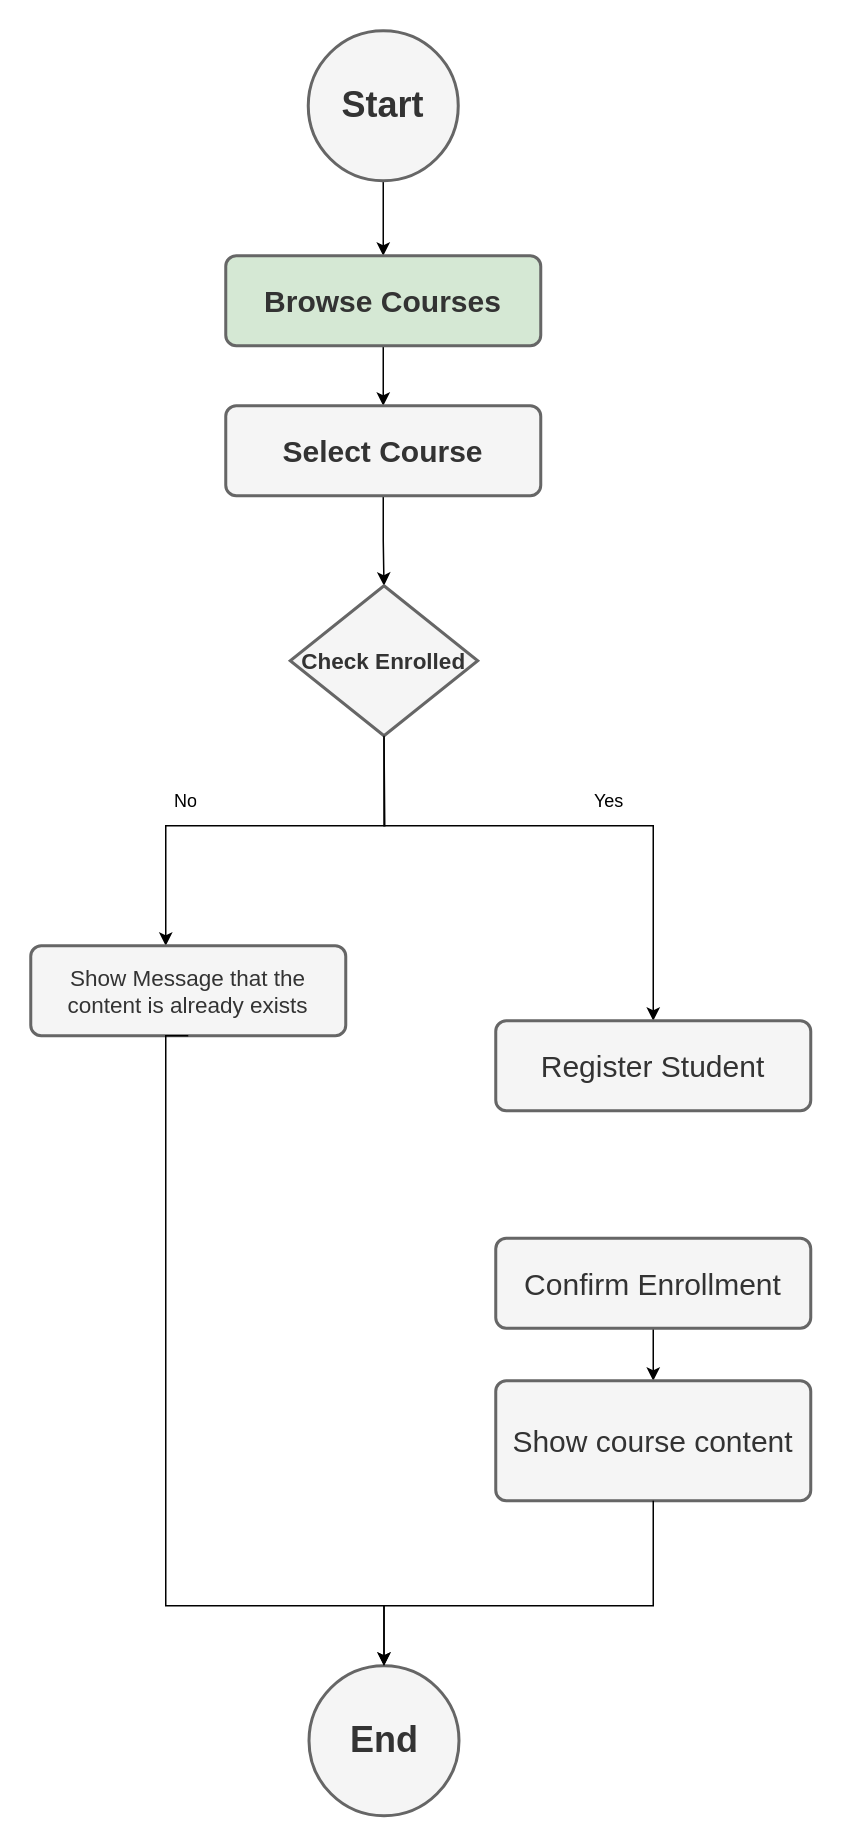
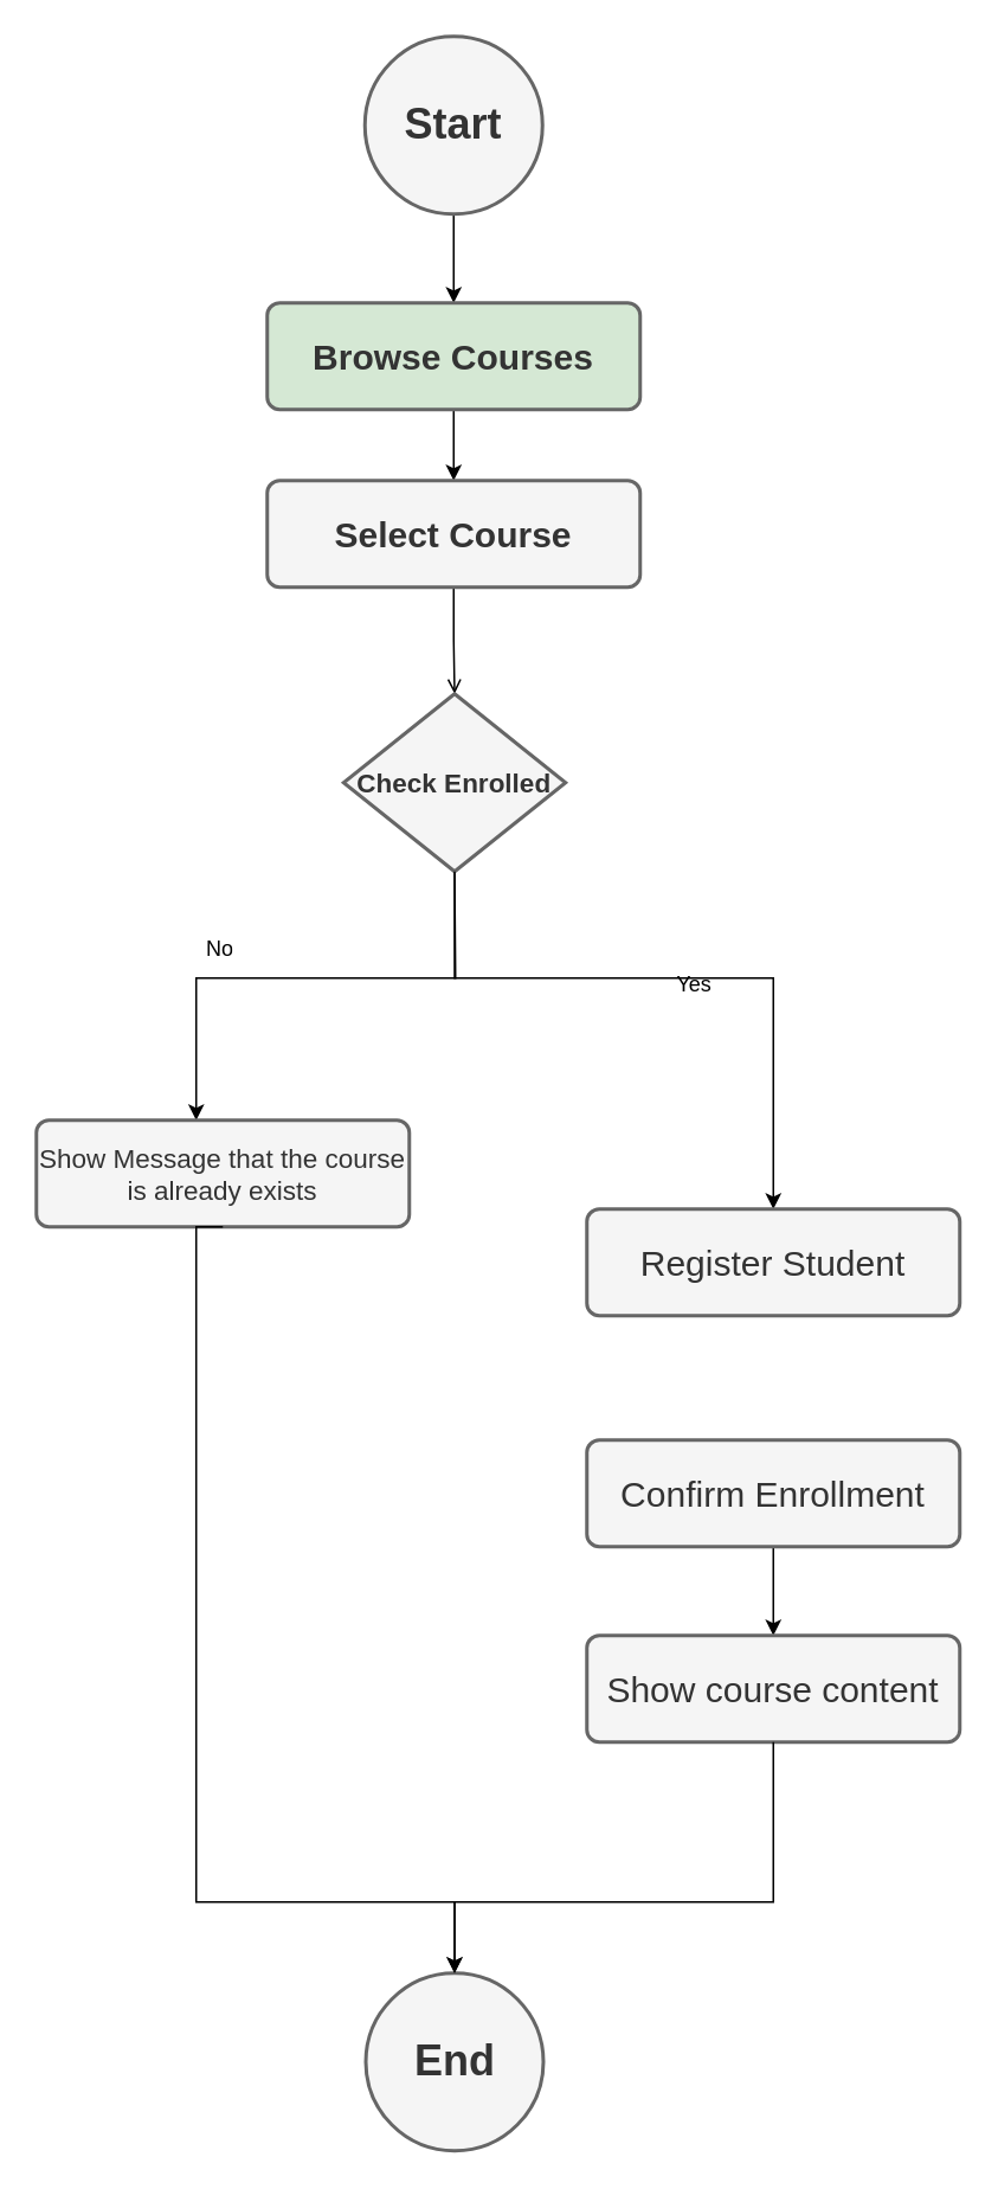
  <mxCell id="0" />
  <mxCell id="1" parent="0" />
  <mxCell id="2" style="edgeStyle=orthogonalEdgeStyle;rounded=0;orthogonalLoop=1;jettySize=auto;html=1;exitX=0.5;exitY=1;exitDx=0;exitDy=0;exitPerimeter=0;entryX=0.5;entryY=0;entryDx=0;entryDy=0;" edge="1" parent="1" source="3" target="5"><mxGeometry relative="1" as="geometry" /></mxCell>
  <mxCell id="3" value="&lt;h1&gt;Start&lt;/h1&gt;" style="strokeWidth=2;html=1;shape=mxgraph.flowchart.start_2;whiteSpace=wrap;fillColor=#f5f5f5;fontColor=#333333;strokeColor=#666666;" vertex="1" parent="1"><mxGeometry x="205" y="20" width="100" height="100" as="geometry" /></mxCell>
  <mxCell id="4" style="edgeStyle=orthogonalEdgeStyle;rounded=0;orthogonalLoop=1;jettySize=auto;html=1;exitX=0.5;exitY=1;exitDx=0;exitDy=0;entryX=0.5;entryY=0;entryDx=0;entryDy=0;" edge="1" parent="1" source="5" target="7"><mxGeometry relative="1" as="geometry" /></mxCell>
  <mxCell id="5" value="Browse Courses" style="rounded=1;whiteSpace=wrap;html=1;absoluteArcSize=1;arcSize=14;strokeWidth=2;fontStyle=1;fontSize=20;fillColor=#d5e8d4;fontColor=#333333;strokeColor=#666666;" vertex="1" parent="1"><mxGeometry x="150" y="170" width="210" height="60" as="geometry" /></mxCell>
- <mxCell id="6" style="edgeStyle=orthogonalEdgeStyle;rounded=0;orthogonalLoop=1;jettySize=auto;html=1;exitX=0.5;exitY=1;exitDx=0;exitDy=0;" edge="1" parent="1" source="7" target="9"><mxGeometry relative="1" as="geometry" /></mxCell>
+ <mxCell id="6" style="edgeStyle=orthogonalEdgeStyle;rounded=0;orthogonalLoop=1;jettySize=auto;html=1;exitX=0.5;exitY=1;exitDx=0;exitDy=0;endArrow=open;" edge="1" parent="1" source="7" target="9"><mxGeometry relative="1" as="geometry" /></mxCell>
  <mxCell id="7" value="Select Course" style="rounded=1;whiteSpace=wrap;html=1;absoluteArcSize=1;arcSize=14;strokeWidth=2;fontSize=20;fontStyle=1;fillColor=#f5f5f5;fontColor=#333333;strokeColor=#666666;" vertex="1" parent="1"><mxGeometry x="150" y="270" width="210" height="60" as="geometry" /></mxCell>
  <mxCell id="8" style="edgeStyle=orthogonalEdgeStyle;rounded=0;orthogonalLoop=1;jettySize=auto;html=1;exitX=0.5;exitY=1;exitDx=0;exitDy=0;exitPerimeter=0;entryX=0.5;entryY=0;entryDx=0;entryDy=0;" edge="1" parent="1" source="9" target="16"><mxGeometry relative="1" as="geometry"><mxPoint x="430" y="610" as="targetPoint" /><Array as="points"><mxPoint x="255" y="550" /><mxPoint x="435" y="550" /></Array></mxGeometry></mxCell>
  <mxCell id="9" value="Check Enrolled" style="strokeWidth=2;html=1;shape=mxgraph.flowchart.decision;whiteSpace=wrap;fontSize=15;fontStyle=1;fillColor=#f5f5f5;fontColor=#333333;strokeColor=#666666;" vertex="1" parent="1"><mxGeometry x="193" y="390" width="125" height="100" as="geometry" /></mxCell>
  <mxCell id="10" value="" style="endArrow=classic;html=1;rounded=0;exitX=0.5;exitY=1;exitDx=0;exitDy=0;exitPerimeter=0;" edge="1" parent="1" source="9"><mxGeometry width="50" height="50" relative="1" as="geometry"><mxPoint x="30" y="480" as="sourcePoint" /><mxPoint x="110" y="630" as="targetPoint" /><Array as="points"><mxPoint x="256" y="550" /><mxPoint x="110" y="550" /></Array></mxGeometry></mxCell>
  <mxCell id="11" value="&lt;div&gt;No&lt;/div&gt;" style="text;strokeColor=none;fillColor=none;spacingLeft=4;spacingRight=4;overflow=hidden;rotatable=0;points=[[0,0.5],[1,0.5]];portConstraint=eastwest;fontSize=12;whiteSpace=wrap;html=1;" vertex="1" parent="1"><mxGeometry x="110" y="520" width="40" height="30" as="geometry" /></mxCell>
- <mxCell id="12" value="Yes" style="text;strokeColor=none;fillColor=none;spacingLeft=4;spacingRight=4;overflow=hidden;rotatable=0;points=[[0,0.5],[1,0.5]];portConstraint=eastwest;fontSize=12;whiteSpace=wrap;html=1;" vertex="1" parent="1"><mxGeometry x="390" y="520" width="40" height="30" as="geometry" /></mxCell>
- <mxCell id="13" value="Show Message that the content is already exists" style="rounded=1;whiteSpace=wrap;html=1;absoluteArcSize=1;arcSize=14;strokeWidth=2;fontSize=15;fillColor=#f5f5f5;fontColor=#333333;strokeColor=#666666;" vertex="1" parent="1"><mxGeometry x="20" y="630" width="210" height="60" as="geometry" /></mxCell>
+ <mxCell id="12" value="Yes" style="text;strokeColor=none;fillColor=none;spacingLeft=4;spacingRight=4;overflow=hidden;rotatable=0;points=[[0,0.5],[1,0.5]];portConstraint=eastwest;fontSize=12;whiteSpace=wrap;html=1;" vertex="1" parent="1"><mxGeometry x="375" y="540" width="40" height="30" as="geometry" /></mxCell>
+ <mxCell id="13" value="Show Message that the course is already exists" style="rounded=1;whiteSpace=wrap;html=1;absoluteArcSize=1;arcSize=14;strokeWidth=2;fontSize=15;fillColor=#f5f5f5;fontColor=#333333;strokeColor=#666666;" vertex="1" parent="1"><mxGeometry x="20" y="630" width="210" height="60" as="geometry" /></mxCell>
  <mxCell id="14" value="&lt;h1&gt;End&lt;/h1&gt;" style="strokeWidth=2;html=1;shape=mxgraph.flowchart.start_2;whiteSpace=wrap;fillColor=#f5f5f5;fontColor=#333333;strokeColor=#666666;" vertex="1" parent="1"><mxGeometry x="205.5" y="1110" width="100" height="100" as="geometry" /></mxCell>
  <mxCell id="15" style="edgeStyle=orthogonalEdgeStyle;rounded=0;orthogonalLoop=1;jettySize=auto;html=1;exitX=0.5;exitY=1;exitDx=0;exitDy=0;entryX=0.5;entryY=0;entryDx=0;entryDy=0;entryPerimeter=0;" edge="1" parent="1" source="13" target="14"><mxGeometry relative="1" as="geometry"><Array as="points"><mxPoint x="110" y="690" /><mxPoint x="110" y="1070" /><mxPoint x="255" y="1070" /></Array></mxGeometry></mxCell>
  <mxCell id="16" value="Register Student" style="rounded=1;whiteSpace=wrap;html=1;absoluteArcSize=1;arcSize=14;strokeWidth=2;fontSize=20;fillColor=#f5f5f5;fontColor=#333333;strokeColor=#666666;" vertex="1" parent="1"><mxGeometry x="330" y="680" width="210" height="60" as="geometry" /></mxCell>
  <mxCell id="17" style="edgeStyle=orthogonalEdgeStyle;rounded=0;orthogonalLoop=1;jettySize=auto;html=1;exitX=0.5;exitY=1;exitDx=0;exitDy=0;entryX=0.5;entryY=0;entryDx=0;entryDy=0;" edge="1" parent="1" source="18" target="19"><mxGeometry relative="1" as="geometry" /></mxCell>
- <mxCell id="18" value="Confirm Enrollment" style="rounded=1;whiteSpace=wrap;html=1;absoluteArcSize=1;arcSize=14;strokeWidth=2;fontSize=20;fontStyle=0;fillColor=#f5f5f5;fontColor=#333333;strokeColor=#666666;" vertex="1" parent="1"><mxGeometry x="330" y="825" width="210" height="60" as="geometry" /></mxCell>
- <mxCell id="19" value="Show course content" style="rounded=1;whiteSpace=wrap;html=1;absoluteArcSize=1;arcSize=14;strokeWidth=2;fillColor=#f5f5f5;fontColor=#333333;strokeColor=#666666;fontSize=20;" vertex="1" parent="1"><mxGeometry x="330" y="920" width="210" height="80" as="geometry" /></mxCell>
+ <mxCell id="18" value="Confirm Enrollment" style="rounded=1;whiteSpace=wrap;html=1;absoluteArcSize=1;arcSize=14;strokeWidth=2;fontSize=20;fontStyle=0;fillColor=#f5f5f5;fontColor=#333333;strokeColor=#666666;" vertex="1" parent="1"><mxGeometry x="330" y="810" width="210" height="60" as="geometry" /></mxCell>
+ <mxCell id="19" value="Show course content" style="rounded=1;whiteSpace=wrap;html=1;absoluteArcSize=1;arcSize=14;strokeWidth=2;fillColor=#f5f5f5;fontColor=#333333;strokeColor=#666666;fontSize=20;" vertex="1" parent="1"><mxGeometry x="330" y="920" width="210" height="60" as="geometry" /></mxCell>
  <mxCell id="20" style="edgeStyle=orthogonalEdgeStyle;rounded=0;orthogonalLoop=1;jettySize=auto;html=1;exitX=0.5;exitY=1;exitDx=0;exitDy=0;entryX=0.5;entryY=0;entryDx=0;entryDy=0;entryPerimeter=0;" edge="1" parent="1" source="19" target="14"><mxGeometry relative="1" as="geometry"><Array as="points"><mxPoint x="435" y="1070" /><mxPoint x="255" y="1070" /></Array></mxGeometry></mxCell>
